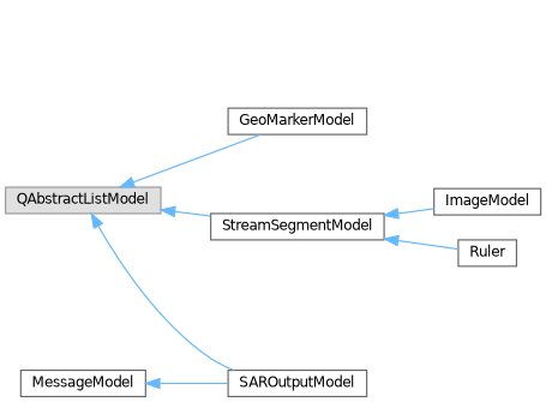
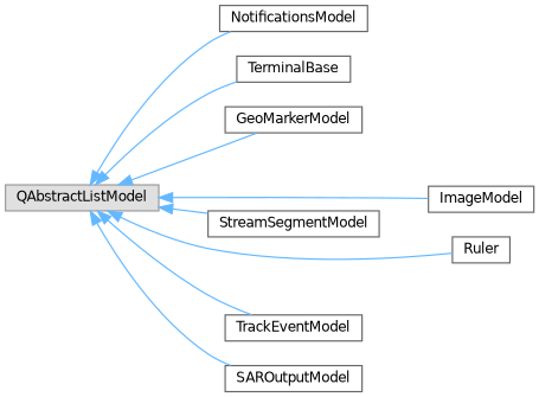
  digraph {
    rankdir=LR
    node [color=grey40 fillcolor=white fontname=Helvetica fontsize=10 shape=box style=filled]
    edge [color=steelblue1 dir=back fontname=Helvetica fontsize=10 labelfontname=Helvetica labelfontsize=10 style=solid]
    n1 [color=grey60 fillcolor="#E0E0E0" height=0.2 label=QAbstractListModel width=0.4]
+   n2 [height=0.2 label=NotificationsModel width=0.4]
+   n3 [height=0.2 label=TerminalBase width=0.4]
    n4 [height=0.2 label=GeoMarkerModel width=0.4]
    n5 [height=0.2 label=ImageModel width=0.4]
    n6 [height=0.2 label=Ruler width=0.4]
    n7 [height=0.2 label=StreamSegmentModel width=0.4]
+   n8 [height=0.2 label=TrackEventModel width=0.4]
    n9 [height=0.2 label=SAROutputModel width=0.4]
-   n10 [height=0.2 label=MessageModel width=0.4]
+   n1 -> n2
+   n1 -> n3
    n1 -> n4
-   n7 -> n5
-   n7 -> n6
+   n1 -> n5
+   n1 -> n6
    n1 -> n7
+   n1 -> n8
    n1 -> n9
-   n10 -> n9
  }
